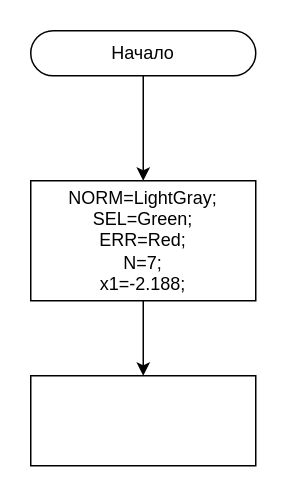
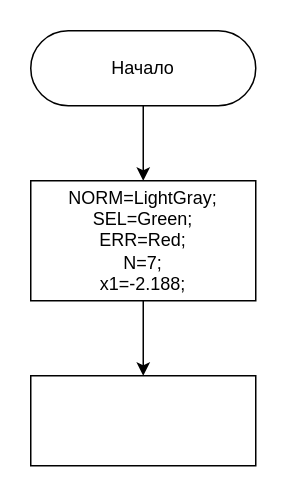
  <mxCell id="0" />
  <mxCell id="1" parent="0" />
  <mxCell id="2" value="" style="edgeStyle=orthogonalEdgeStyle;rounded=0;orthogonalLoop=1;jettySize=auto;html=1;" edge="1" parent="1" source="3" target="5"><mxGeometry relative="1" as="geometry" /></mxCell>
- <mxCell id="3" value="Начало" style="rounded=1;whiteSpace=wrap;html=1;shadow=0;sketch=0;strokeWidth=1;gradientColor=#ffffff;arcSize=50;" vertex="1" parent="1"><mxGeometry x="20" y="20" width="150" height="30" as="geometry" /></mxCell>
+ <mxCell id="3" value="Начало" style="rounded=1;whiteSpace=wrap;html=1;shadow=0;sketch=0;strokeWidth=1;gradientColor=#ffffff;arcSize=50;" vertex="1" parent="1"><mxGeometry x="20" y="20" width="150" height="50" as="geometry" /></mxCell>
  <mxCell id="4" value="" style="edgeStyle=orthogonalEdgeStyle;rounded=0;orthogonalLoop=1;jettySize=auto;html=1;" edge="1" parent="1" source="5" target="6"><mxGeometry relative="1" as="geometry" /></mxCell>
  <mxCell id="5" value="&lt;div&gt;NORM=LightGray; &lt;br&gt;&lt;/div&gt;&lt;div&gt;SEL=Green; &lt;br&gt;&lt;/div&gt;&lt;div&gt;ERR=Red;&lt;/div&gt;&lt;div&gt;N=&lt;span class=&quot;pl-c1&quot;&gt;7&lt;/span&gt;;&lt;/div&gt;&lt;div&gt;x1=-&lt;span class=&quot;pl-c1&quot;&gt;2.188&lt;/span&gt;;&lt;br&gt;&lt;span class=&quot;pl-c1&quot;&gt;&lt;/span&gt;&lt;/div&gt;" style="rounded=0;whiteSpace=wrap;html=1;shadow=0;sketch=0;strokeWidth=1;gradientColor=#ffffff;" vertex="1" parent="1"><mxGeometry x="20" y="120" width="150" height="80" as="geometry" /></mxCell>
  <mxCell id="6" value="" style="rounded=0;whiteSpace=wrap;html=1;shadow=0;sketch=0;strokeWidth=1;gradientColor=#ffffff;" vertex="1" parent="1"><mxGeometry x="20" y="250" width="150" height="60" as="geometry" /></mxCell>
